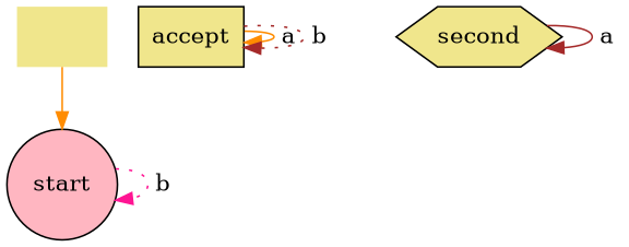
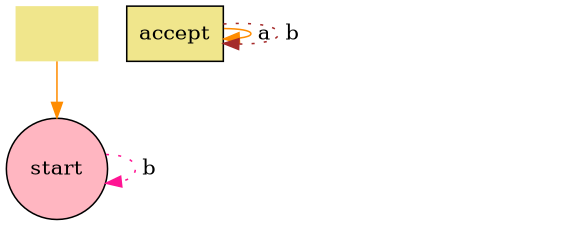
  digraph {
    node [fillcolor=khaki style=filled]
    edge [color=darkorange style=solid]
    "" [shape=none]
    start [fillcolor=lightpink shape=circle]
    accept [shape=box]
-   second [shape=hexagon]
    "" -> start
    start -> start [color=deeppink label=" b " style=dotted]
    accept -> accept [label=" a "]
    accept -> accept [color=brown label=" b " style=dotted]
-   second -> second [color=brown label=" a "]
  }
